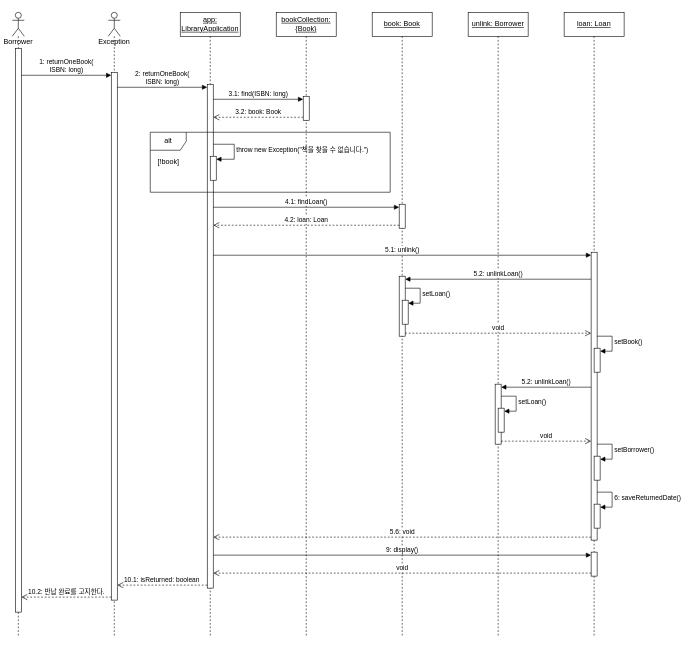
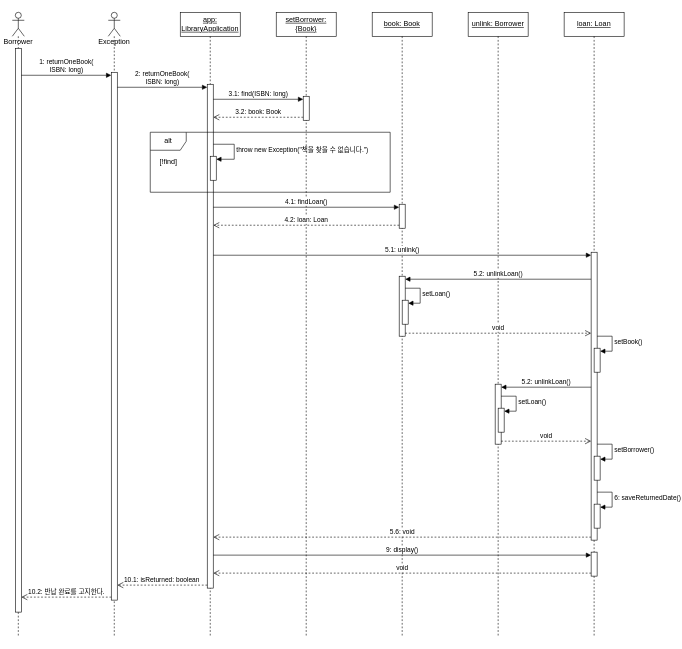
  <mxCell id="0" />
  <mxCell id="1" parent="0" />
  <mxCell id="2" value="Borrower" style="shape=umlLifeline;perimeter=lifelinePerimeter;whiteSpace=wrap;html=1;container=1;dropTarget=0;collapsible=0;recursiveResize=0;outlineConnect=0;portConstraint=eastwest;newEdgeStyle={&quot;curved&quot;:0,&quot;rounded&quot;:0};participant=umlActor;spacingTop=36;verticalAlign=top;" parent="1" vertex="1"><mxGeometry x="20" y="20" width="20" height="1040" as="geometry" /></mxCell>
  <mxCell id="3" value="" style="html=1;points=[[0,0,0,0,5],[0,1,0,0,-5],[1,0,0,0,5],[1,1,0,0,-5]];perimeter=orthogonalPerimeter;outlineConnect=0;targetShapes=umlLifeline;portConstraint=eastwest;newEdgeStyle={&quot;curved&quot;:0,&quot;rounded&quot;:0};" parent="2" vertex="1"><mxGeometry x="5" y="60" width="10" height="940" as="geometry" /></mxCell>
  <mxCell id="4" value="Exception" style="shape=umlLifeline;perimeter=lifelinePerimeter;whiteSpace=wrap;html=1;container=1;dropTarget=0;collapsible=0;recursiveResize=0;outlineConnect=0;portConstraint=eastwest;newEdgeStyle={&quot;curved&quot;:0,&quot;rounded&quot;:0};participant=umlActor;spacingTop=36;verticalAlign=top;" parent="1" vertex="1"><mxGeometry x="180" y="20" width="20" height="1040" as="geometry" /></mxCell>
  <mxCell id="5" value="" style="html=1;points=[[0,0,0,0,5],[0,1,0,0,-5],[1,0,0,0,5],[1,1,0,0,-5]];perimeter=orthogonalPerimeter;outlineConnect=0;targetShapes=umlLifeline;portConstraint=eastwest;newEdgeStyle={&quot;curved&quot;:0,&quot;rounded&quot;:0};" parent="4" vertex="1"><mxGeometry x="5" y="100" width="10" height="880" as="geometry" /></mxCell>
  <mxCell id="6" value="&lt;u&gt;app: LibraryApplication&lt;/u&gt;" style="shape=umlLifeline;perimeter=lifelinePerimeter;whiteSpace=wrap;html=1;container=1;dropTarget=0;collapsible=0;recursiveResize=0;outlineConnect=0;portConstraint=eastwest;newEdgeStyle={&quot;curved&quot;:0,&quot;rounded&quot;:0};" parent="1" vertex="1"><mxGeometry x="300" y="20" width="100" height="1040" as="geometry" /></mxCell>
  <mxCell id="7" value="" style="html=1;points=[[0,0,0,0,5],[0,1,0,0,-5],[1,0,0,0,5],[1,1,0,0,-5]];perimeter=orthogonalPerimeter;outlineConnect=0;targetShapes=umlLifeline;portConstraint=eastwest;newEdgeStyle={&quot;curved&quot;:0,&quot;rounded&quot;:0};" parent="6" vertex="1"><mxGeometry x="45" y="120" width="10" height="840" as="geometry" /></mxCell>
  <mxCell id="8" value="" style="html=1;points=[[0,0,0,0,5],[0,1,0,0,-5],[1,0,0,0,5],[1,1,0,0,-5]];perimeter=orthogonalPerimeter;outlineConnect=0;targetShapes=umlLifeline;portConstraint=eastwest;newEdgeStyle={&quot;curved&quot;:0,&quot;rounded&quot;:0};" parent="6" vertex="1"><mxGeometry x="50" y="240" width="10" height="40" as="geometry" /></mxCell>
- <mxCell id="9" value="&lt;u&gt;bookCollection: {Book}&lt;/u&gt;" style="shape=umlLifeline;perimeter=lifelinePerimeter;whiteSpace=wrap;html=1;container=1;dropTarget=0;collapsible=0;recursiveResize=0;outlineConnect=0;portConstraint=eastwest;newEdgeStyle={&quot;curved&quot;:0,&quot;rounded&quot;:0};" parent="1" vertex="1"><mxGeometry x="460" y="20" width="100" height="1040" as="geometry" /></mxCell>
+ <mxCell id="9" value="&lt;u&gt;setBorrower: {Book}&lt;/u&gt;" style="shape=umlLifeline;perimeter=lifelinePerimeter;whiteSpace=wrap;html=1;container=1;dropTarget=0;collapsible=0;recursiveResize=0;outlineConnect=0;portConstraint=eastwest;newEdgeStyle={&quot;curved&quot;:0,&quot;rounded&quot;:0};" parent="1" vertex="1"><mxGeometry x="460" y="20" width="100" height="1040" as="geometry" /></mxCell>
  <mxCell id="10" value="" style="html=1;points=[[0,0,0,0,5],[0,1,0,0,-5],[1,0,0,0,5],[1,1,0,0,-5]];perimeter=orthogonalPerimeter;outlineConnect=0;targetShapes=umlLifeline;portConstraint=eastwest;newEdgeStyle={&quot;curved&quot;:0,&quot;rounded&quot;:0};" parent="9" vertex="1"><mxGeometry x="45" y="140" width="10" height="40" as="geometry" /></mxCell>
  <mxCell id="11" value="&lt;u&gt;book: Book&lt;/u&gt;" style="shape=umlLifeline;perimeter=lifelinePerimeter;whiteSpace=wrap;html=1;container=1;dropTarget=0;collapsible=0;recursiveResize=0;outlineConnect=0;portConstraint=eastwest;newEdgeStyle={&quot;curved&quot;:0,&quot;rounded&quot;:0};" parent="1" vertex="1"><mxGeometry x="620" y="20" width="100" height="1040" as="geometry" /></mxCell>
  <mxCell id="12" value="" style="html=1;points=[[0,0,0,0,5],[0,1,0,0,-5],[1,0,0,0,5],[1,1,0,0,-5]];perimeter=orthogonalPerimeter;outlineConnect=0;targetShapes=umlLifeline;portConstraint=eastwest;newEdgeStyle={&quot;curved&quot;:0,&quot;rounded&quot;:0};" parent="11" vertex="1"><mxGeometry x="45" y="440" width="10" height="100" as="geometry" /></mxCell>
  <mxCell id="13" value="" style="html=1;points=[[0,0,0,0,5],[0,1,0,0,-5],[1,0,0,0,5],[1,1,0,0,-5]];perimeter=orthogonalPerimeter;outlineConnect=0;targetShapes=umlLifeline;portConstraint=eastwest;newEdgeStyle={&quot;curved&quot;:0,&quot;rounded&quot;:0};" parent="11" vertex="1"><mxGeometry x="50" y="480" width="10" height="40" as="geometry" /></mxCell>
  <mxCell id="14" value="setLoan()" style="html=1;align=left;spacingLeft=2;endArrow=block;rounded=0;edgeStyle=orthogonalEdgeStyle;curved=0;rounded=0;entryX=1;entryY=0;entryDx=0;entryDy=5;entryPerimeter=0;" parent="11" target="13" edge="1"><mxGeometry relative="1" as="geometry"><mxPoint x="55" y="460" as="sourcePoint" /><Array as="points"><mxPoint x="80" y="460" /><mxPoint x="80" y="485" /></Array></mxGeometry></mxCell>
  <mxCell id="15" value="" style="html=1;points=[[0,0,0,0,5],[0,1,0,0,-5],[1,0,0,0,5],[1,1,0,0,-5]];perimeter=orthogonalPerimeter;outlineConnect=0;targetShapes=umlLifeline;portConstraint=eastwest;newEdgeStyle={&quot;curved&quot;:0,&quot;rounded&quot;:0};" parent="11" vertex="1"><mxGeometry x="45" y="320" width="10" height="40" as="geometry" /></mxCell>
  <mxCell id="16" value="&lt;u&gt;unlink: Borrower&lt;/u&gt;" style="shape=umlLifeline;perimeter=lifelinePerimeter;whiteSpace=wrap;html=1;container=1;dropTarget=0;collapsible=0;recursiveResize=0;outlineConnect=0;portConstraint=eastwest;newEdgeStyle={&quot;curved&quot;:0,&quot;rounded&quot;:0};" parent="1" vertex="1"><mxGeometry x="780" y="20" width="100" height="1040" as="geometry" /></mxCell>
  <mxCell id="17" value="" style="html=1;points=[[0,0,0,0,5],[0,1,0,0,-5],[1,0,0,0,5],[1,1,0,0,-5]];perimeter=orthogonalPerimeter;outlineConnect=0;targetShapes=umlLifeline;portConstraint=eastwest;newEdgeStyle={&quot;curved&quot;:0,&quot;rounded&quot;:0};" vertex="1" parent="16"><mxGeometry x="45" y="620" width="10" height="100" as="geometry" /></mxCell>
  <mxCell id="18" value="" style="html=1;points=[[0,0,0,0,5],[0,1,0,0,-5],[1,0,0,0,5],[1,1,0,0,-5]];perimeter=orthogonalPerimeter;outlineConnect=0;targetShapes=umlLifeline;portConstraint=eastwest;newEdgeStyle={&quot;curved&quot;:0,&quot;rounded&quot;:0};" vertex="1" parent="16"><mxGeometry x="50" y="660" width="10" height="40" as="geometry" /></mxCell>
  <mxCell id="19" value="setLoan()" style="html=1;align=left;spacingLeft=2;endArrow=block;rounded=0;edgeStyle=orthogonalEdgeStyle;curved=0;rounded=0;entryX=1;entryY=0;entryDx=0;entryDy=5;entryPerimeter=0;" edge="1" parent="16" target="18"><mxGeometry relative="1" as="geometry"><mxPoint x="55" y="640" as="sourcePoint" /><Array as="points"><mxPoint x="80" y="640" /><mxPoint x="80" y="665" /></Array></mxGeometry></mxCell>
  <mxCell id="20" value="&lt;div&gt;10.2: 반납 완료를 고지한다.&lt;/div&gt;" style="html=1;verticalAlign=bottom;endArrow=open;dashed=1;endSize=8;curved=0;rounded=0;exitX=0;exitY=1;exitDx=0;exitDy=-5;" parent="1" source="5" target="3" edge="1"><mxGeometry relative="1" as="geometry"><mxPoint x="115" y="175" as="targetPoint" /></mxGeometry></mxCell>
  <mxCell id="21" value="&lt;div&gt;1: returnOneBook(&lt;/div&gt;&lt;div&gt;ISBN: long)&lt;/div&gt;" style="html=1;verticalAlign=bottom;endArrow=block;curved=0;rounded=0;entryX=0;entryY=0;entryDx=0;entryDy=5;" parent="1" source="3" target="5" edge="1"><mxGeometry relative="1" as="geometry"><mxPoint x="115" y="105" as="sourcePoint" /><mxPoint as="offset" /></mxGeometry></mxCell>
  <mxCell id="22" value="&lt;div&gt;2: returnOneBook(&lt;/div&gt;&lt;div&gt;ISBN: long)&lt;/div&gt;" style="html=1;verticalAlign=bottom;endArrow=block;curved=0;rounded=0;entryX=0;entryY=0;entryDx=0;entryDy=5;" parent="1" source="5" target="7" edge="1"><mxGeometry relative="1" as="geometry"><mxPoint x="275" y="135" as="sourcePoint" /></mxGeometry></mxCell>
  <mxCell id="23" value="10.1: isReturned: boolean" style="html=1;verticalAlign=bottom;endArrow=open;dashed=1;endSize=8;curved=0;rounded=0;exitX=0;exitY=1;exitDx=0;exitDy=-5;" parent="1" source="7" target="5" edge="1"><mxGeometry x="0.007" relative="1" as="geometry"><mxPoint x="275" y="205" as="targetPoint" /><mxPoint as="offset" /></mxGeometry></mxCell>
  <mxCell id="24" value="3.1: find(ISBN: long)" style="html=1;verticalAlign=bottom;endArrow=block;curved=0;rounded=0;entryX=0;entryY=0;entryDx=0;entryDy=5;" parent="1" source="7" target="10" edge="1"><mxGeometry relative="1" as="geometry"><mxPoint x="436" y="165" as="sourcePoint" /></mxGeometry></mxCell>
  <mxCell id="25" value="3.2: book: Book" style="html=1;verticalAlign=bottom;endArrow=open;dashed=1;endSize=8;curved=0;rounded=0;exitX=0;exitY=1;exitDx=0;exitDy=-5;" parent="1" source="10" target="7" edge="1"><mxGeometry relative="1" as="geometry"><mxPoint x="436" y="235" as="targetPoint" /></mxGeometry></mxCell>
  <mxCell id="26" value="throw new Exception(&quot;책을 찾을 수 없습니다.&quot;)" style="html=1;align=left;spacingLeft=2;endArrow=block;rounded=0;edgeStyle=orthogonalEdgeStyle;curved=0;rounded=0;entryX=1;entryY=0;entryDx=0;entryDy=5;entryPerimeter=0;" parent="1" target="8" edge="1"><mxGeometry x="0.005" relative="1" as="geometry"><mxPoint x="355" y="240" as="sourcePoint" /><Array as="points"><mxPoint x="390" y="240" /><mxPoint x="390" y="265" /></Array><mxPoint as="offset" /></mxGeometry></mxCell>
  <mxCell id="27" value="" style="group;dropTarget=0;" parent="1" vertex="1" connectable="0"><mxGeometry x="250" y="220" width="400" height="100" as="geometry" /></mxCell>
  <mxCell id="28" value="alt" style="shape=umlFrame;whiteSpace=wrap;html=1;pointerEvents=0;" parent="27" vertex="1"><mxGeometry width="400" height="100" as="geometry" /></mxCell>
- <mxCell id="29" value="[!book]" style="text;html=1;align=center;verticalAlign=middle;resizable=0;points=[];autosize=1;strokeColor=none;fillColor=none;" parent="27" vertex="1"><mxGeometry y="34.999" width="60" height="30" as="geometry" /></mxCell>
+ <mxCell id="29" value="[!find]" style="text;html=1;align=center;verticalAlign=middle;resizable=0;points=[];autosize=1;strokeColor=none;fillColor=none;" parent="27" vertex="1"><mxGeometry y="34.999" width="60" height="30" as="geometry" /></mxCell>
  <mxCell id="30" value="4.1: findLoan()" style="html=1;verticalAlign=bottom;endArrow=block;curved=0;rounded=0;entryX=0;entryY=0;entryDx=0;entryDy=5;" parent="1" source="7" target="15" edge="1"><mxGeometry relative="1" as="geometry"><mxPoint x="755" y="355" as="sourcePoint" /><mxPoint as="offset" /></mxGeometry></mxCell>
  <mxCell id="31" value="4.2: loan: Loan" style="html=1;verticalAlign=bottom;endArrow=open;dashed=1;endSize=8;curved=0;rounded=0;exitX=0;exitY=1;exitDx=0;exitDy=-5;" parent="1" source="15" target="7" edge="1"><mxGeometry relative="1" as="geometry"><mxPoint x="755" y="425" as="targetPoint" /><mxPoint as="offset" /></mxGeometry></mxCell>
  <mxCell id="32" value="5.1: unlink()" style="html=1;verticalAlign=bottom;endArrow=block;curved=0;rounded=0;entryX=0;entryY=0;entryDx=0;entryDy=5;" parent="1" source="7" target="36" edge="1"><mxGeometry x="0.0" relative="1" as="geometry"><mxPoint x="915" y="845" as="sourcePoint" /><mxPoint as="offset" /></mxGeometry></mxCell>
  <mxCell id="33" value="5.6: void" style="html=1;verticalAlign=bottom;endArrow=open;dashed=1;endSize=8;curved=0;rounded=0;exitX=0;exitY=1;exitDx=0;exitDy=-5;" parent="1" source="36" target="7" edge="1"><mxGeometry relative="1" as="geometry"><mxPoint x="915" y="915" as="targetPoint" /></mxGeometry></mxCell>
  <mxCell id="34" value="&lt;u&gt;loan: Loan&lt;/u&gt;" style="shape=umlLifeline;perimeter=lifelinePerimeter;whiteSpace=wrap;html=1;container=1;dropTarget=0;collapsible=0;recursiveResize=0;outlineConnect=0;portConstraint=eastwest;newEdgeStyle={&quot;curved&quot;:0,&quot;rounded&quot;:0};" parent="1" vertex="1"><mxGeometry x="940" y="20" width="100" height="1040" as="geometry" /></mxCell>
  <mxCell id="35" value="" style="html=1;points=[[0,0,0,0,5],[0,1,0,0,-5],[1,0,0,0,5],[1,1,0,0,-5]];perimeter=orthogonalPerimeter;outlineConnect=0;targetShapes=umlLifeline;portConstraint=eastwest;newEdgeStyle={&quot;curved&quot;:0,&quot;rounded&quot;:0};" parent="34" vertex="1"><mxGeometry x="45" y="900" width="10" height="40" as="geometry" /></mxCell>
  <mxCell id="36" value="" style="html=1;points=[[0,0,0,0,5],[0,1,0,0,-5],[1,0,0,0,5],[1,1,0,0,-5]];perimeter=orthogonalPerimeter;outlineConnect=0;targetShapes=umlLifeline;portConstraint=eastwest;newEdgeStyle={&quot;curved&quot;:0,&quot;rounded&quot;:0};" parent="34" vertex="1"><mxGeometry x="45" y="400" width="10" height="480" as="geometry" /></mxCell>
  <mxCell id="37" value="" style="html=1;points=[[0,0,0,0,5],[0,1,0,0,-5],[1,0,0,0,5],[1,1,0,0,-5]];perimeter=orthogonalPerimeter;outlineConnect=0;targetShapes=umlLifeline;portConstraint=eastwest;newEdgeStyle={&quot;curved&quot;:0,&quot;rounded&quot;:0};" vertex="1" parent="34"><mxGeometry x="50" y="560" width="10" height="40" as="geometry" /></mxCell>
  <mxCell id="38" value="setBook()" style="html=1;align=left;spacingLeft=2;endArrow=block;rounded=0;edgeStyle=orthogonalEdgeStyle;curved=0;rounded=0;entryX=1;entryY=0;entryDx=0;entryDy=5;entryPerimeter=0;" edge="1" target="37" parent="34"><mxGeometry x="-0.007" relative="1" as="geometry"><mxPoint x="55" y="540" as="sourcePoint" /><Array as="points"><mxPoint x="80" y="540" /><mxPoint x="80" y="565" /></Array><mxPoint as="offset" /></mxGeometry></mxCell>
  <mxCell id="39" value="" style="html=1;points=[[0,0,0,0,5],[0,1,0,0,-5],[1,0,0,0,5],[1,1,0,0,-5]];perimeter=orthogonalPerimeter;outlineConnect=0;targetShapes=umlLifeline;portConstraint=eastwest;newEdgeStyle={&quot;curved&quot;:0,&quot;rounded&quot;:0};" vertex="1" parent="34"><mxGeometry x="50" y="740" width="10" height="40" as="geometry" /></mxCell>
  <mxCell id="40" value="setBorrower()" style="html=1;align=left;spacingLeft=2;endArrow=block;rounded=0;edgeStyle=orthogonalEdgeStyle;curved=0;rounded=0;entryX=1;entryY=0;entryDx=0;entryDy=5;entryPerimeter=0;" edge="1" parent="34" target="39"><mxGeometry x="-0.007" relative="1" as="geometry"><mxPoint x="55" y="720" as="sourcePoint" /><Array as="points"><mxPoint x="80" y="720" /><mxPoint x="80" y="745" /></Array><mxPoint as="offset" /></mxGeometry></mxCell>
  <mxCell id="41" value="" style="html=1;points=[[0,0,0,0,5],[0,1,0,0,-5],[1,0,0,0,5],[1,1,0,0,-5]];perimeter=orthogonalPerimeter;outlineConnect=0;targetShapes=umlLifeline;portConstraint=eastwest;newEdgeStyle={&quot;curved&quot;:0,&quot;rounded&quot;:0};" vertex="1" parent="34"><mxGeometry x="50" y="820" width="10" height="40" as="geometry" /></mxCell>
  <mxCell id="42" value="6: saveReturnedDate()" style="html=1;align=left;spacingLeft=2;endArrow=block;rounded=0;edgeStyle=orthogonalEdgeStyle;curved=0;rounded=0;entryX=1;entryY=0;entryDx=0;entryDy=5;entryPerimeter=0;" edge="1" target="41" parent="34"><mxGeometry x="-0.006" relative="1" as="geometry"><mxPoint x="55" y="800" as="sourcePoint" /><Array as="points"><mxPoint x="80" y="800" /><mxPoint x="80" y="825" /></Array><mxPoint as="offset" /></mxGeometry></mxCell>
  <mxCell id="43" value="void" style="html=1;verticalAlign=bottom;endArrow=open;dashed=1;endSize=8;curved=0;rounded=0;exitX=1;exitY=1;exitDx=0;exitDy=-5;" parent="1" source="12" target="36" edge="1"><mxGeometry relative="1" as="geometry"><mxPoint x="1145" y="595" as="targetPoint" /></mxGeometry></mxCell>
  <mxCell id="44" value="5.2: unlinkLoan()" style="html=1;verticalAlign=bottom;endArrow=block;curved=0;rounded=0;entryX=1;entryY=0;entryDx=0;entryDy=5;" parent="1" source="36" target="12" edge="1"><mxGeometry relative="1" as="geometry"><mxPoint x="1145" y="505" as="sourcePoint" /><mxPoint as="offset" /></mxGeometry></mxCell>
  <mxCell id="45" value="9: display()" style="html=1;verticalAlign=bottom;endArrow=block;curved=0;rounded=0;entryX=0;entryY=0;entryDx=0;entryDy=5;" parent="1" source="7" target="35" edge="1"><mxGeometry relative="1" as="geometry"><mxPoint x="1075" y="1505" as="sourcePoint" /></mxGeometry></mxCell>
  <mxCell id="46" value="void" style="html=1;verticalAlign=bottom;endArrow=open;dashed=1;endSize=8;curved=0;rounded=0;exitX=0;exitY=1;exitDx=0;exitDy=-5;" parent="1" source="35" target="7" edge="1"><mxGeometry x="0.0" relative="1" as="geometry"><mxPoint x="1075" y="1575" as="targetPoint" /><mxPoint as="offset" /></mxGeometry></mxCell>
  <mxCell id="47" value="void" style="html=1;verticalAlign=bottom;endArrow=open;dashed=1;endSize=8;curved=0;rounded=0;exitX=1;exitY=1;exitDx=0;exitDy=-5;" edge="1" parent="1" source="17" target="36"><mxGeometry relative="1" as="geometry"><mxPoint x="1040" y="715" as="targetPoint" /></mxGeometry></mxCell>
  <mxCell id="48" value="5.2: unlinkLoan()" style="html=1;verticalAlign=bottom;endArrow=block;curved=0;rounded=0;entryX=1;entryY=0;entryDx=0;entryDy=5;" edge="1" parent="1" target="17" source="36"><mxGeometry relative="1" as="geometry"><mxPoint x="1040" y="625" as="sourcePoint" /><mxPoint as="offset" /></mxGeometry></mxCell>
